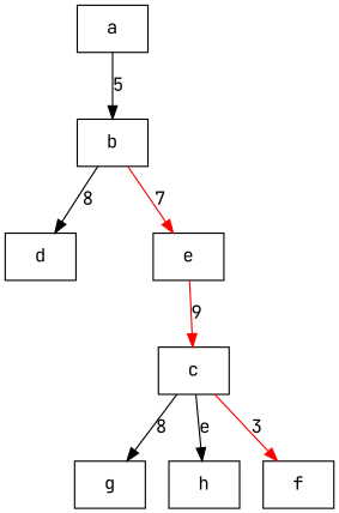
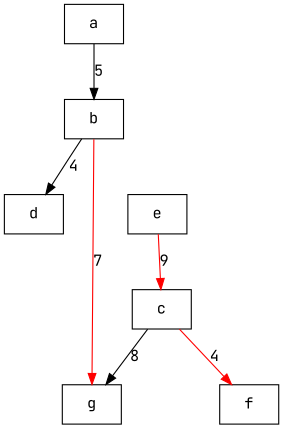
  digraph {
    fontname="JetBrains Mono"
    node [fontname="JetBrains Mono" shape=rect]
    edge [color=red fontname="JetBrains Mono"]
    a
    b
    d
    e
    c
    f
    g
-   h
    a -> b [color=black label=5]
-   b -> d [label=8 color=""]
-   b -> e [label=7]
+   b -> d [label=4 color=""]
+   b -> g [label=7]
    e -> c [label=9]
-   c -> f [label=3]
+   c -> f [label=4]
    c -> g [color=black label=8]
-   c -> h [label=e color=""]
  }
